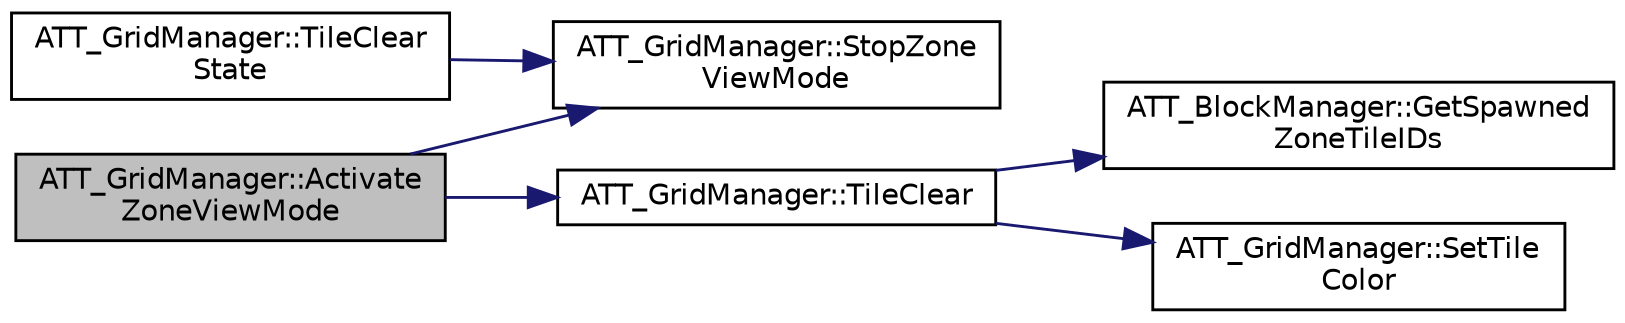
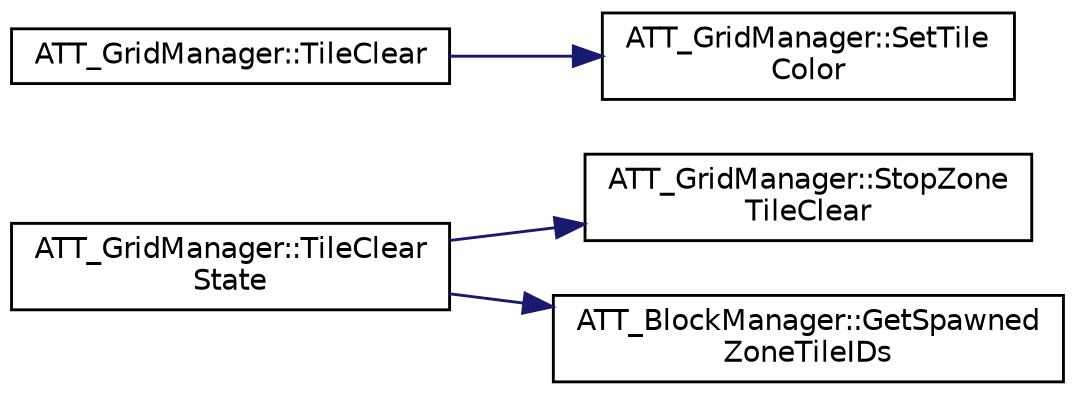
  digraph {
    rankdir=LR
    node [color=black fillcolor=white fontname=Helvetica fontsize=10 shape=record style=filled]
    edge [color=midnightblue fontname=Helvetica fontsize=10 labelfontname=Helvetica labelfontsize=10 style=solid]
-   n1 [fillcolor=grey75 fontcolor=black height=0.2 label="ATT_GridManager::Activate\lZoneViewMode" width=0.4]
-   n2 [height=0.2 label="ATT_GridManager::StopZone\lViewMode" width=0.4]
+   n2 [height=0.2 label="ATT_GridManager::StopZone\lTileClear" width=0.4]
    n3 [height=0.2 label="ATT_GridManager::TileClear" width=0.4]
    n4 [height=0.2 label="ATT_BlockManager::GetSpawned\lZoneTileIDs" width=0.4]
    n5 [height=0.2 label="ATT_GridManager::SetTile\lColor" width=0.4]
    n6 [height=0.2 label="ATT_GridManager::TileClear\lState" width=0.4]
-   n1 -> n2
-   n1 -> n3
-   n3 -> n4
+   n6 -> n4
    n3 -> n5
    n6 -> n2
  }
